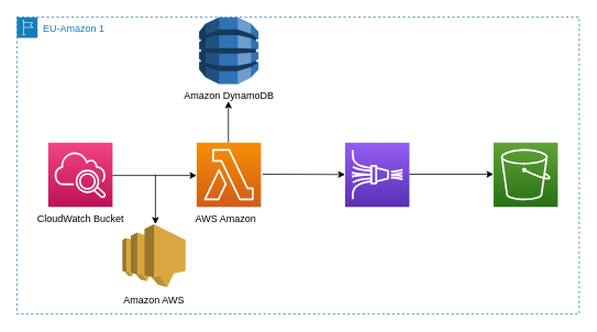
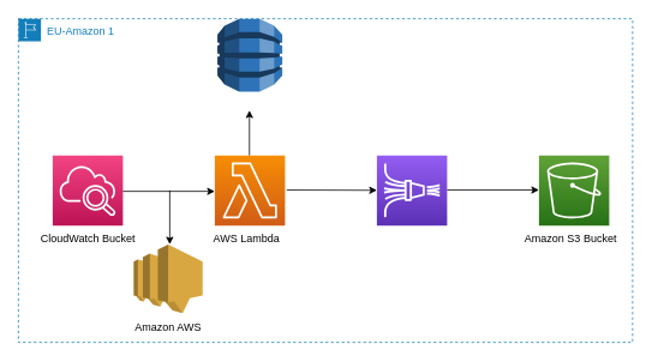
  <mxCell id="0" />
  <mxCell id="1" parent="0" />
  <mxCell id="2" value="" style="group" vertex="1" connectable="0" parent="1"><mxGeometry x="32" y="20" width="670" height="360" as="geometry" /></mxCell>
  <mxCell id="3" value="" style="sketch=0;points=[[0,0,0],[0.25,0,0],[0.5,0,0],[0.75,0,0],[1,0,0],[0,1,0],[0.25,1,0],[0.5,1,0],[0.75,1,0],[1,1,0],[0,0.25,0],[0,0.5,0],[0,0.75,0],[1,0.25,0],[1,0.5,0],[1,0.75,0]];outlineConnect=0;fontColor=#232F3E;gradientColor=#F78E04;gradientDirection=north;fillColor=#D05C17;strokeColor=#ffffff;dashed=0;verticalLabelPosition=bottom;verticalAlign=top;align=center;html=1;fontSize=12;fontStyle=0;aspect=fixed;shape=mxgraph.aws4.resourceIcon;resIcon=mxgraph.aws4.lambda;" vertex="1" parent="2"><mxGeometry x="206" y="152" width="78" height="78" as="geometry" /></mxCell>
  <mxCell id="4" value="" style="endArrow=classic;html=1;rounded=0;" edge="1" parent="2" target="5"><mxGeometry width="50" height="50" relative="1" as="geometry"><mxPoint x="286" y="190.5" as="sourcePoint" /><mxPoint x="388" y="190.5" as="targetPoint" /></mxGeometry></mxCell>
  <mxCell id="5" value="" style="sketch=0;points=[[0,0,0],[0.25,0,0],[0.5,0,0],[0.75,0,0],[1,0,0],[0,1,0],[0.25,1,0],[0.5,1,0],[0.75,1,0],[1,1,0],[0,0.25,0],[0,0.5,0],[0,0.75,0],[1,0.25,0],[1,0.5,0],[1,0.75,0]];outlineConnect=0;fontColor=#232F3E;gradientColor=#945DF2;gradientDirection=north;fillColor=#5A30B5;strokeColor=#ffffff;dashed=0;verticalLabelPosition=bottom;verticalAlign=top;align=center;html=1;fontSize=12;fontStyle=0;aspect=fixed;shape=mxgraph.aws4.resourceIcon;resIcon=mxgraph.aws4.kinesis_data_firehose;" vertex="1" parent="2"><mxGeometry x="386" y="152" width="78" height="78" as="geometry" /></mxCell>
  <mxCell id="6" value="" style="endArrow=classic;html=1;rounded=0;" edge="1" parent="2"><mxGeometry width="50" height="50" relative="1" as="geometry"><mxPoint x="464" y="190.5" as="sourcePoint" /><mxPoint x="566" y="190.5" as="targetPoint" /></mxGeometry></mxCell>
  <mxCell id="7" value="" style="sketch=0;points=[[0,0,0],[0.25,0,0],[0.5,0,0],[0.75,0,0],[1,0,0],[0,1,0],[0.25,1,0],[0.5,1,0],[0.75,1,0],[1,1,0],[0,0.25,0],[0,0.5,0],[0,0.75,0],[1,0.25,0],[1,0.5,0],[1,0.75,0]];outlineConnect=0;fontColor=#232F3E;gradientColor=#60A337;gradientDirection=north;fillColor=#277116;strokeColor=#ffffff;dashed=0;verticalLabelPosition=bottom;verticalAlign=top;align=center;html=1;fontSize=12;fontStyle=0;aspect=fixed;shape=mxgraph.aws4.resourceIcon;resIcon=mxgraph.aws4.s3;" vertex="1" parent="2"><mxGeometry x="566" y="152" width="78" height="78" as="geometry" /></mxCell>
  <mxCell id="8" value="" style="endArrow=classic;html=1;rounded=0;" edge="1" parent="2"><mxGeometry width="50" height="50" relative="1" as="geometry"><mxPoint x="244.5" y="152" as="sourcePoint" /><mxPoint x="244.5" y="102" as="targetPoint" /></mxGeometry></mxCell>
  <mxCell id="9" value="CloudWatch Bucket" style="text;html=1;resizable=0;autosize=1;align=center;verticalAlign=middle;points=[];fillColor=none;strokeColor=none;rounded=0;" vertex="1" parent="2"><mxGeometry y="230" width="130" height="30" as="geometry" /></mxCell>
  <mxCell id="10" value="Amazon AWS" style="text;html=1;resizable=0;autosize=1;align=center;verticalAlign=middle;points=[];fillColor=none;strokeColor=none;rounded=0;" vertex="1" parent="2"><mxGeometry x="104.25" y="327.5" width="100" height="30" as="geometry" /></mxCell>
- <mxCell id="11" value="AWS Amazon" style="text;html=1;resizable=0;autosize=1;align=center;verticalAlign=middle;points=[];fillColor=none;strokeColor=none;rounded=0;" vertex="1" parent="2"><mxGeometry x="191" y="230" width="100" height="30" as="geometry" /></mxCell>
+ <mxCell id="11" value="AWS Lambda" style="text;html=1;resizable=0;autosize=1;align=center;verticalAlign=middle;points=[];fillColor=none;strokeColor=none;rounded=0;" vertex="1" parent="2"><mxGeometry x="191" y="230" width="100" height="30" as="geometry" /></mxCell>
+ <mxCell id="12" value="Amazon S3 Bucket" style="text;html=1;resizable=0;autosize=1;align=center;verticalAlign=middle;points=[];fillColor=none;strokeColor=none;rounded=0;" vertex="1" parent="2"><mxGeometry x="536" y="230" width="130" height="30" as="geometry" /></mxCell>
  <mxCell id="13" value="" style="outlineConnect=0;dashed=0;verticalLabelPosition=bottom;verticalAlign=top;align=center;html=1;shape=mxgraph.aws3.dynamo_db;fillColor=#2E73B8;gradientColor=none;" vertex="1" parent="2"><mxGeometry x="209" width="72" height="81" as="geometry" /></mxCell>
- <mxCell id="14" value="Amazon DynamoDB" style="text;html=1;resizable=0;autosize=1;align=center;verticalAlign=middle;points=[];fillColor=none;strokeColor=none;rounded=0;" vertex="1" parent="2"><mxGeometry x="180" y="81" width="130" height="30" as="geometry" /></mxCell>
  <mxCell id="15" value="" style="sketch=0;points=[[0,0,0],[0.25,0,0],[0.5,0,0],[0.75,0,0],[1,0,0],[0,1,0],[0.25,1,0],[0.5,1,0],[0.75,1,0],[1,1,0],[0,0.25,0],[0,0.5,0],[0,0.75,0],[1,0.25,0],[1,0.5,0],[1,0.75,0]];points=[[0,0,0],[0.25,0,0],[0.5,0,0],[0.75,0,0],[1,0,0],[0,1,0],[0.25,1,0],[0.5,1,0],[0.75,1,0],[1,1,0],[0,0.25,0],[0,0.5,0],[0,0.75,0],[1,0.25,0],[1,0.5,0],[1,0.75,0]];outlineConnect=0;fontColor=#232F3E;gradientColor=#F34482;gradientDirection=north;fillColor=#BC1356;strokeColor=#ffffff;dashed=0;verticalLabelPosition=bottom;verticalAlign=top;align=center;html=1;fontSize=12;fontStyle=0;aspect=fixed;shape=mxgraph.aws4.resourceIcon;resIcon=mxgraph.aws4.cloudwatch_2;" vertex="1" parent="2"><mxGeometry x="26" y="152" width="78" height="78" as="geometry" /></mxCell>
  <mxCell id="16" value="" style="endArrow=classic;html=1;rounded=0;" edge="1" parent="2"><mxGeometry width="50" height="50" relative="1" as="geometry"><mxPoint x="104" y="192.0" as="sourcePoint" /><mxPoint x="206.0" y="192.0" as="targetPoint" /></mxGeometry></mxCell>
  <mxCell id="17" value="" style="endArrow=classic;html=1;rounded=0;" edge="1" parent="2"><mxGeometry width="50" height="50" relative="1" as="geometry"><mxPoint x="156" y="191" as="sourcePoint" /><mxPoint x="156" y="251" as="targetPoint" /></mxGeometry></mxCell>
  <mxCell id="18" value="" style="outlineConnect=0;dashed=0;verticalLabelPosition=bottom;verticalAlign=top;align=center;html=1;shape=mxgraph.aws3.sns;fillColor=#D9A741;gradientColor=none;" vertex="1" parent="2"><mxGeometry x="116" y="251" width="76.5" height="76.5" as="geometry" /></mxCell>
  <mxCell id="19" value="EU-Amazon 1" style="points=[[0,0],[0.25,0],[0.5,0],[0.75,0],[1,0],[1,0.25],[1,0.5],[1,0.75],[1,1],[0.75,1],[0.5,1],[0.25,1],[0,1],[0,0.75],[0,0.5],[0,0.25]];outlineConnect=0;gradientColor=none;html=1;whiteSpace=wrap;fontSize=12;fontStyle=0;container=1;pointerEvents=0;collapsible=0;recursiveResize=0;shape=mxgraph.aws4.group;grIcon=mxgraph.aws4.group_region;strokeColor=#147EBA;fillColor=none;verticalAlign=top;align=left;spacingLeft=30;fontColor=#147EBA;dashed=1;" vertex="1" parent="2"><mxGeometry x="-12" width="682" height="360" as="geometry" /></mxCell>
